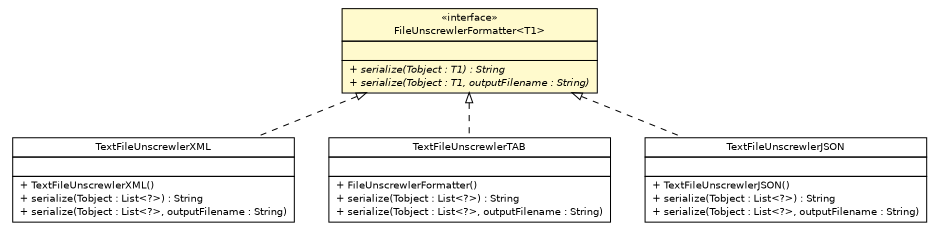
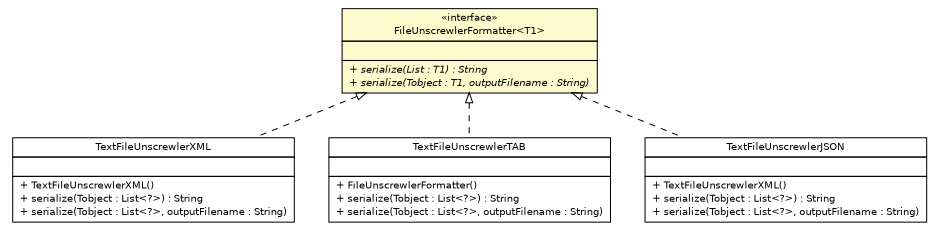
  digraph {
    nodesep=0.25
    ranksep=0.5
    node [fontcolor=black fontname=Helvetica fontsize=10.0 shape=plaintext]
    edge [arrowtail=empty dir=back fontname=Helvetica fontsize=10 headport=p labelfontname=Helvetica labelfontsize=10 style=dashed tailport=p]
    n1 [label=<<table title="org.apache.clusterbr.proc.imp.format.TextFileUnscrewlerXML" border="0" cellborder="1" cellspacing="0" cellpadding="2" port="p" href="../imp/format/TextFileUnscrewlerXML.html"> 		<tr><td><table border="0" cellspacing="0" cellpadding="1"> <tr><td align="center" balign="center"> TextFileUnscrewlerXML </td></tr> 		</table></td></tr> 		<tr><td><table border="0" cellspacing="0" cellpadding="1"> <tr><td align="left" balign="left">  </td></tr> 		</table></td></tr> 		<tr><td><table border="0" cellspacing="0" cellpadding="1"> <tr><td align="left" balign="left"> + TextFileUnscrewlerXML() </td></tr> <tr><td align="left" balign="left"> + serialize(Tobject : List&lt;?&gt;) : String </td></tr> <tr><td align="left" balign="left"> + serialize(Tobject : List&lt;?&gt;, outputFilename : String) </td></tr> 		</table></td></tr> 		</table>>]
    n2 [label=<<table title="org.apache.clusterbr.proc.imp.format.TextFileUnscrewlerTAB" border="0" cellborder="1" cellspacing="0" cellpadding="2" port="p" href="../imp/format/TextFileUnscrewlerTAB.html"> 		<tr><td><table border="0" cellspacing="0" cellpadding="1"> <tr><td align="center" balign="center"> TextFileUnscrewlerTAB </td></tr> 		</table></td></tr> 		<tr><td><table border="0" cellspacing="0" cellpadding="1"> <tr><td align="left" balign="left">  </td></tr> 		</table></td></tr> 		<tr><td><table border="0" cellspacing="0" cellpadding="1"> <tr><td align="left" balign="left"> + FileUnscrewlerFormatter() </td></tr> <tr><td align="left" balign="left"> + serialize(Tobject : List&lt;?&gt;) : String </td></tr> <tr><td align="left" balign="left"> + serialize(Tobject : List&lt;?&gt;, outputFilename : String) </td></tr> 		</table></td></tr> 		</table>>]
-   n3 [label=<<table title="org.apache.clusterbr.proc.imp.format.TextFileUnscrewlerJSON" border="0" cellborder="1" cellspacing="0" cellpadding="2" port="p" href="../imp/format/TextFileUnscrewlerJSON.html"> 		<tr><td><table border="0" cellspacing="0" cellpadding="1"> <tr><td align="center" balign="center"> TextFileUnscrewlerJSON </td></tr> 		</table></td></tr> 		<tr><td><table border="0" cellspacing="0" cellpadding="1"> <tr><td align="left" balign="left">  </td></tr> 		</table></td></tr> 		<tr><td><table border="0" cellspacing="0" cellpadding="1"> <tr><td align="left" balign="left"> + TextFileUnscrewlerJSON() </td></tr> <tr><td align="left" balign="left"> + serialize(Tobject : List&lt;?&gt;) : String </td></tr> <tr><td align="left" balign="left"> + serialize(Tobject : List&lt;?&gt;, outputFilename : String) </td></tr> 		</table></td></tr> 		</table>>]
-   n4 [label=<<table title="org.apache.clusterbr.proc.contract.FileUnscrewlerFormatter" border="0" cellborder="1" cellspacing="0" cellpadding="2" port="p" bgcolor="lemonChiffon" href="./FileUnscrewlerFormatter.html"> 		<tr><td><table border="0" cellspacing="0" cellpadding="1"> <tr><td align="center" balign="center"> &#171;interface&#187; </td></tr> <tr><td align="center" balign="center"> FileUnscrewlerFormatter&lt;T1&gt; </td></tr> 		</table></td></tr> 		<tr><td><table border="0" cellspacing="0" cellpadding="1"> <tr><td align="left" balign="left">  </td></tr> 		</table></td></tr> 		<tr><td><table border="0" cellspacing="0" cellpadding="1"> <tr><td align="left" balign="left"><font face="Helvetica-Oblique" point-size="10.0"> + serialize(Tobject : T1) : String </font></td></tr> <tr><td align="left" balign="left"><font face="Helvetica-Oblique" point-size="10.0"> + serialize(Tobject : T1, outputFilename : String) </font></td></tr> 		</table></td></tr> 		</table>>]
+   n3 [label=<<table title="org.apache.clusterbr.proc.imp.format.TextFileUnscrewlerJSON" border="0" cellborder="1" cellspacing="0" cellpadding="2" port="p" href="../imp/format/TextFileUnscrewlerJSON.html"> 		<tr><td><table border="0" cellspacing="0" cellpadding="1"> <tr><td align="center" balign="center"> TextFileUnscrewlerJSON </td></tr> 		</table></td></tr> 		<tr><td><table border="0" cellspacing="0" cellpadding="1"> <tr><td align="left" balign="left">  </td></tr> 		</table></td></tr> 		<tr><td><table border="0" cellspacing="0" cellpadding="1"> <tr><td align="left" balign="left"> + TextFileUnscrewlerXML() </td></tr> <tr><td align="left" balign="left"> + serialize(Tobject : List&lt;?&gt;) : String </td></tr> <tr><td align="left" balign="left"> + serialize(Tobject : List&lt;?&gt;, outputFilename : String) </td></tr> 		</table></td></tr> 		</table>>]
+   n4 [label=<<table title="org.apache.clusterbr.proc.contract.FileUnscrewlerFormatter" border="0" cellborder="1" cellspacing="0" cellpadding="2" port="p" bgcolor="lemonChiffon" href="./FileUnscrewlerFormatter.html"> 		<tr><td><table border="0" cellspacing="0" cellpadding="1"> <tr><td align="center" balign="center"> &#171;interface&#187; </td></tr> <tr><td align="center" balign="center"> FileUnscrewlerFormatter&lt;T1&gt; </td></tr> 		</table></td></tr> 		<tr><td><table border="0" cellspacing="0" cellpadding="1"> <tr><td align="left" balign="left">  </td></tr> 		</table></td></tr> 		<tr><td><table border="0" cellspacing="0" cellpadding="1"> <tr><td align="left" balign="left"><font face="Helvetica-Oblique" point-size="10.0"> + serialize(List : T1) : String </font></td></tr> <tr><td align="left" balign="left"><font face="Helvetica-Oblique" point-size="10.0"> + serialize(Tobject : T1, outputFilename : String) </font></td></tr> 		</table></td></tr> 		</table>>]
    n4 -> n1
    n4 -> n2
    n4 -> n3
  }
